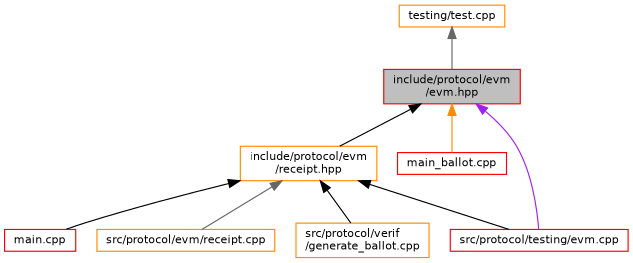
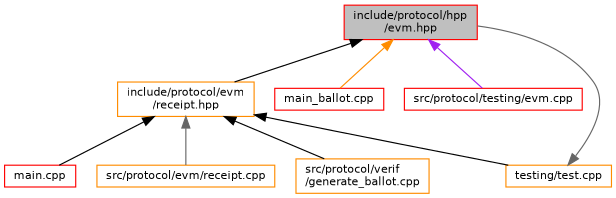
  digraph {
    node [color=red fillcolor=white fontname=Helvetica fontsize=10 shape=record style=filled]
    edge [color=black dir=back fontname=Helvetica fontsize=10 labelfontname=Helvetica labelfontsize=10 style=solid]
-   n1 [fillcolor=grey75 fontcolor=black height=0.2 label="include/protocol/evm\l/evm.hpp" width=0.4]
+   n1 [fillcolor=grey75 fontcolor=black height=0.2 label="include/protocol/hpp\l/evm.hpp" width=0.4]
    n2 [color=darkorange height=0.2 label="include/protocol/evm\l/receipt.hpp" width=0.4]
    n3 [height=0.2 label="main_ballot.cpp" width=0.4]
    n4 [height=0.2 label="src/protocol/testing/evm.cpp" width=0.4]
    n5 [color=darkorange height=0.2 label="testing/test.cpp" width=0.4]
    n6 [height=0.2 label="main.cpp" width=0.4]
    n7 [color=darkorange height=0.2 label="src/protocol/evm/receipt.cpp" width=0.4]
    n8 [color=darkorange height=0.2 label="src/protocol/verif\l/generate_ballot.cpp" width=0.4]
    n1 -> n2
    n1 -> n3 [color=darkorange]
    n1 -> n4 [color=purple]
-   n2 -> n4
+   n2 -> n5
    n2 -> n6
    n2 -> n7 [color=gray40]
    n2 -> n8
    n5 -> n1 [color=gray40]
  }
